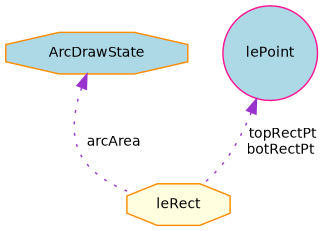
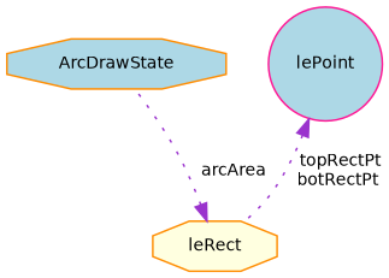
  digraph {
    node [color=darkorange fillcolor=lightblue fontname=Helvetica fontsize=10 shape=octagon style=filled]
    edge [color=darkorchid3 dir=back fontname=Helvetica fontsize=10 labelfontname=Helvetica labelfontsize=10 style=dotted]
    n1 [fontcolor=black height=0.2 label=ArcDrawState width=0.4]
    n2 [color=deeppink height=0.2 label=lePoint shape=circle width=0.4]
    n3 [fillcolor=lightyellow height=0.2 label=leRect width=0.4]
    n2 -> n3 [label=" topRectPt\nbotRectPt"]
-   n1 -> n3 [label=" arcArea"]
+   n3 -> n1 [label=" arcArea"]
  }
